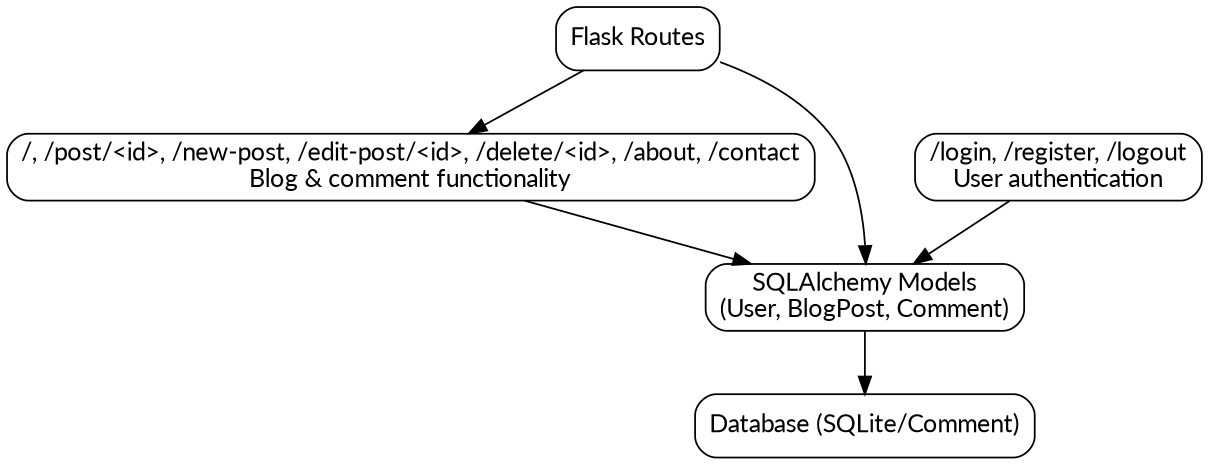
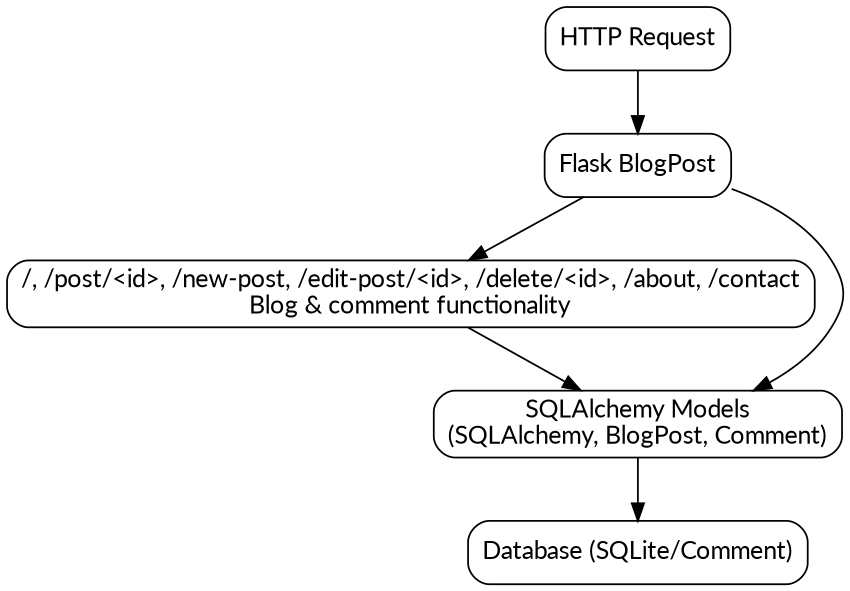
  digraph {
    fontname=Lato
    rankdir=TB
    node [fontname=Lato shape=box style=rounded]
    edge [fontname=Lato]
-   n2 [label="Flask Routes"]
+   n1 [label="HTTP Request"]
+   n2 [label="Flask BlogPost"]
    n3 [label="/, /post/<id>, /new-post, /edit-post/<id>, /delete/<id>, /about, /contact\nBlog & comment functionality"]
-   n4 [label="SQLAlchemy Models\n(User, BlogPost, Comment)"]
-   n5 [label="/login, /register, /logout\nUser authentication"]
+   n4 [label="SQLAlchemy Models\n(SQLAlchemy, BlogPost, Comment)"]
    n6 [label="Database (SQLite/Comment)"]
+   n1 -> n2
    n2 -> n3
    n2 -> n4
    n3 -> n4
    n4 -> n6
-   n5 -> n4
  }
